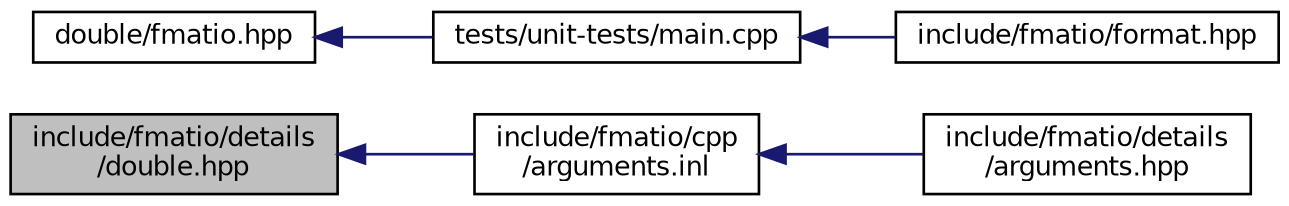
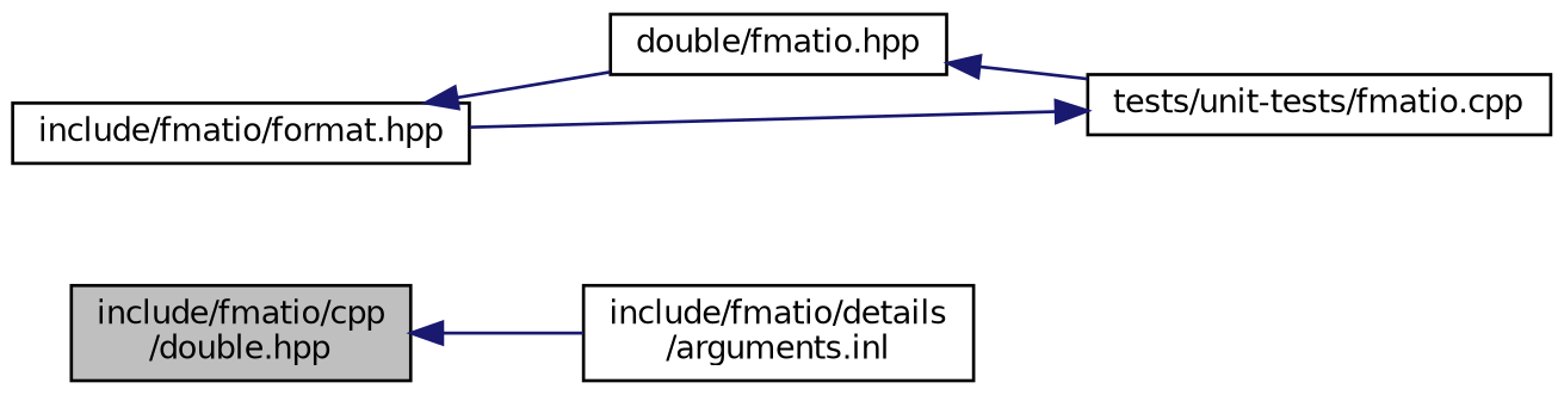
  digraph {
    rankdir=LR
    node [color=black fillcolor=white fontname=Helvetica fontsize=10 shape=record style=filled]
    edge [color=midnightblue dir=back fontname=Helvetica fontsize=10 labelfontname=Helvetica labelfontsize=10 style=solid]
-   n1 [fillcolor=grey75 fontcolor=black height=0.2 label="include/fmatio/details\l/double.hpp" width=0.4]
-   n2 [height=0.2 label="include/fmatio/cpp\l/arguments.inl" width=0.4]
-   n3 [height=0.2 label="include/fmatio/details\l/arguments.hpp" width=0.4]
+   n1 [fillcolor=grey75 fontcolor=black height=0.2 label="include/fmatio/cpp\l/double.hpp" width=0.4]
+   n2 [height=0.2 label="include/fmatio/details\l/arguments.inl" width=0.4]
    n4 [height=0.2 label="include/fmatio/format.hpp" width=0.4]
    n5 [height=0.2 label="double/fmatio.hpp" width=0.4]
-   n6 [height=0.2 label="tests/unit-tests/main.cpp" width=0.4]
+   n6 [height=0.2 label="tests/unit-tests/fmatio.cpp" width=0.4]
    n1 -> n2
-   n2 -> n3
+   n4 -> n5
    n5 -> n6
    n6 -> n4
  }
